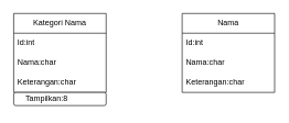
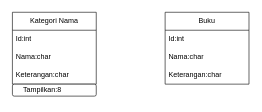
  <mxCell id="0" />
  <mxCell id="1" parent="0" />
  <mxCell id="2" value="Kategori Nama" style="swimlane;fontStyle=0;childLayout=stackLayout;horizontal=1;startSize=30;horizontalStack=0;resizeParent=1;resizeParentMax=0;resizeLast=0;collapsible=1;marginBottom=0;whiteSpace=wrap;html=1;" vertex="1" parent="1"><mxGeometry x="20" y="20" width="140" height="120" as="geometry" /></mxCell>
  <mxCell id="3" value="Id:int" style="text;strokeColor=none;fillColor=none;align=left;verticalAlign=middle;spacingLeft=4;spacingRight=4;overflow=hidden;points=[[0,0.5],[1,0.5]];portConstraint=eastwest;rotatable=0;whiteSpace=wrap;html=1;" vertex="1" parent="2"><mxGeometry y="30" width="140" height="30" as="geometry" /></mxCell>
  <mxCell id="4" value="Nama:char" style="text;strokeColor=none;fillColor=none;align=left;verticalAlign=middle;spacingLeft=4;spacingRight=4;overflow=hidden;points=[[0,0.5],[1,0.5]];portConstraint=eastwest;rotatable=0;whiteSpace=wrap;html=1;" vertex="1" parent="2"><mxGeometry y="60" width="140" height="30" as="geometry" /></mxCell>
  <mxCell id="5" value="Keterangan:char" style="text;strokeColor=none;fillColor=none;align=left;verticalAlign=middle;spacingLeft=4;spacingRight=4;overflow=hidden;points=[[0,0.5],[1,0.5]];portConstraint=eastwest;rotatable=0;whiteSpace=wrap;html=1;" vertex="1" parent="2"><mxGeometry y="90" width="140" height="30" as="geometry" /></mxCell>
  <mxCell id="6" value="" style="rounded=1;whiteSpace=wrap;html=1;" vertex="1" parent="1"><mxGeometry x="20" y="140" width="140" height="20" as="geometry" /></mxCell>
  <mxCell id="7" value="Tampilkan:8" style="text;html=1;align=center;verticalAlign=middle;whiteSpace=wrap;rounded=0;" vertex="1" parent="1"><mxGeometry x="40" y="135" width="60" height="30" as="geometry" /></mxCell>
- <mxCell id="8" value="Nama" style="swimlane;fontStyle=0;childLayout=stackLayout;horizontal=1;startSize=30;horizontalStack=0;resizeParent=1;resizeParentMax=0;resizeLast=0;collapsible=1;marginBottom=0;whiteSpace=wrap;html=1;" vertex="1" parent="1"><mxGeometry x="275" y="20" width="140" height="120" as="geometry" /></mxCell>
+ <mxCell id="8" value="Buku" style="swimlane;fontStyle=0;childLayout=stackLayout;horizontal=1;startSize=30;horizontalStack=0;resizeParent=1;resizeParentMax=0;resizeLast=0;collapsible=1;marginBottom=0;whiteSpace=wrap;html=1;" vertex="1" parent="1"><mxGeometry x="275" y="20" width="140" height="120" as="geometry" /></mxCell>
  <mxCell id="9" value="Id:int" style="text;strokeColor=none;fillColor=none;align=left;verticalAlign=middle;spacingLeft=4;spacingRight=4;overflow=hidden;points=[[0,0.5],[1,0.5]];portConstraint=eastwest;rotatable=0;whiteSpace=wrap;html=1;" vertex="1" parent="8"><mxGeometry y="30" width="140" height="30" as="geometry" /></mxCell>
  <mxCell id="10" value="Nama:char" style="text;strokeColor=none;fillColor=none;align=left;verticalAlign=middle;spacingLeft=4;spacingRight=4;overflow=hidden;points=[[0,0.5],[1,0.5]];portConstraint=eastwest;rotatable=0;whiteSpace=wrap;html=1;" vertex="1" parent="8"><mxGeometry y="60" width="140" height="30" as="geometry" /></mxCell>
  <mxCell id="11" value="Keterangan:char" style="text;strokeColor=none;fillColor=none;align=left;verticalAlign=middle;spacingLeft=4;spacingRight=4;overflow=hidden;points=[[0,0.5],[1,0.5]];portConstraint=eastwest;rotatable=0;whiteSpace=wrap;html=1;" vertex="1" parent="8"><mxGeometry y="90" width="140" height="30" as="geometry" /></mxCell>
